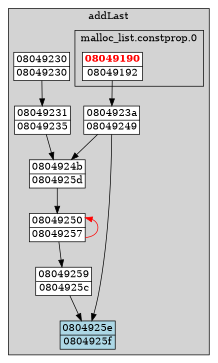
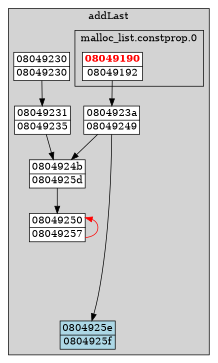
  digraph {
    node [fillcolor=white margin=0 shape=none style="filled,solid"]
    n1 [label=<<TABLE BORDER="1" CELLBORDER="0" CELLSPACING="0"><TR><TD><FONT COLOR="red"><B>08049190</B></FONT></TD></TR><HR/><TR><TD>08049192</TD></TR></TABLE>>]
    n2 [label=<<TABLE BORDER="1" CELLBORDER="0" CELLSPACING="0"><TR><TD>0804923a</TD></TR><HR/><TR><TD>08049249</TD></TR></TABLE>>]
-   n3 [label=<<TABLE BORDER="1" CELLBORDER="0" CELLSPACING="0"><TR><TD>08049259</TD></TR><HR/><TR><TD>0804925c</TD></TR></TABLE>>]
    n4 [fillcolor=lightblue label=<<TABLE BORDER="1" CELLBORDER="0" CELLSPACING="0"><TR><TD>0804925e</TD></TR><HR/><TR><TD>0804925f</TD></TR></TABLE>>]
    n5 [label=<<TABLE BORDER="1" CELLBORDER="0" CELLSPACING="0"><TR><TD>08049250</TD></TR><HR/><TR><TD>08049257</TD></TR></TABLE>>]
    n6 [label=<<TABLE BORDER="1" CELLBORDER="0" CELLSPACING="0"><TR><TD>0804924b</TD></TR><HR/><TR><TD>0804925d</TD></TR></TABLE>>]
    n7 [label=<<TABLE BORDER="1" CELLBORDER="0" CELLSPACING="0"><TR><TD>08049231</TD></TR><HR/><TR><TD>08049235</TD></TR></TABLE>>]
    n8 [label=<<TABLE BORDER="1" CELLBORDER="0" CELLSPACING="0"><TR><TD>08049230</TD></TR><HR/><TR><TD>08049230</TD></TR></TABLE>>]
    subgraph cluster_1 {
      color=black
      fillcolor=lightgrey
      label=addLast
      style="filled,solid"
      n2
-     n3
      n4
      n5
      n6
      n7
      n8
      subgraph cluster_2 {
        color=black
        fillcolor=lightgrey
        label="malloc_list.constprop.0"
        style="filled,solid"
        n1
      }
    }
    n1 -> n2
    n2 -> n4
    n2 -> n6
-   n3 -> n4
-   n5 -> n3
    n5 -> n5 [color=red dir=back]
    n6 -> n5
    n7 -> n6
    n8 -> n7
  }
